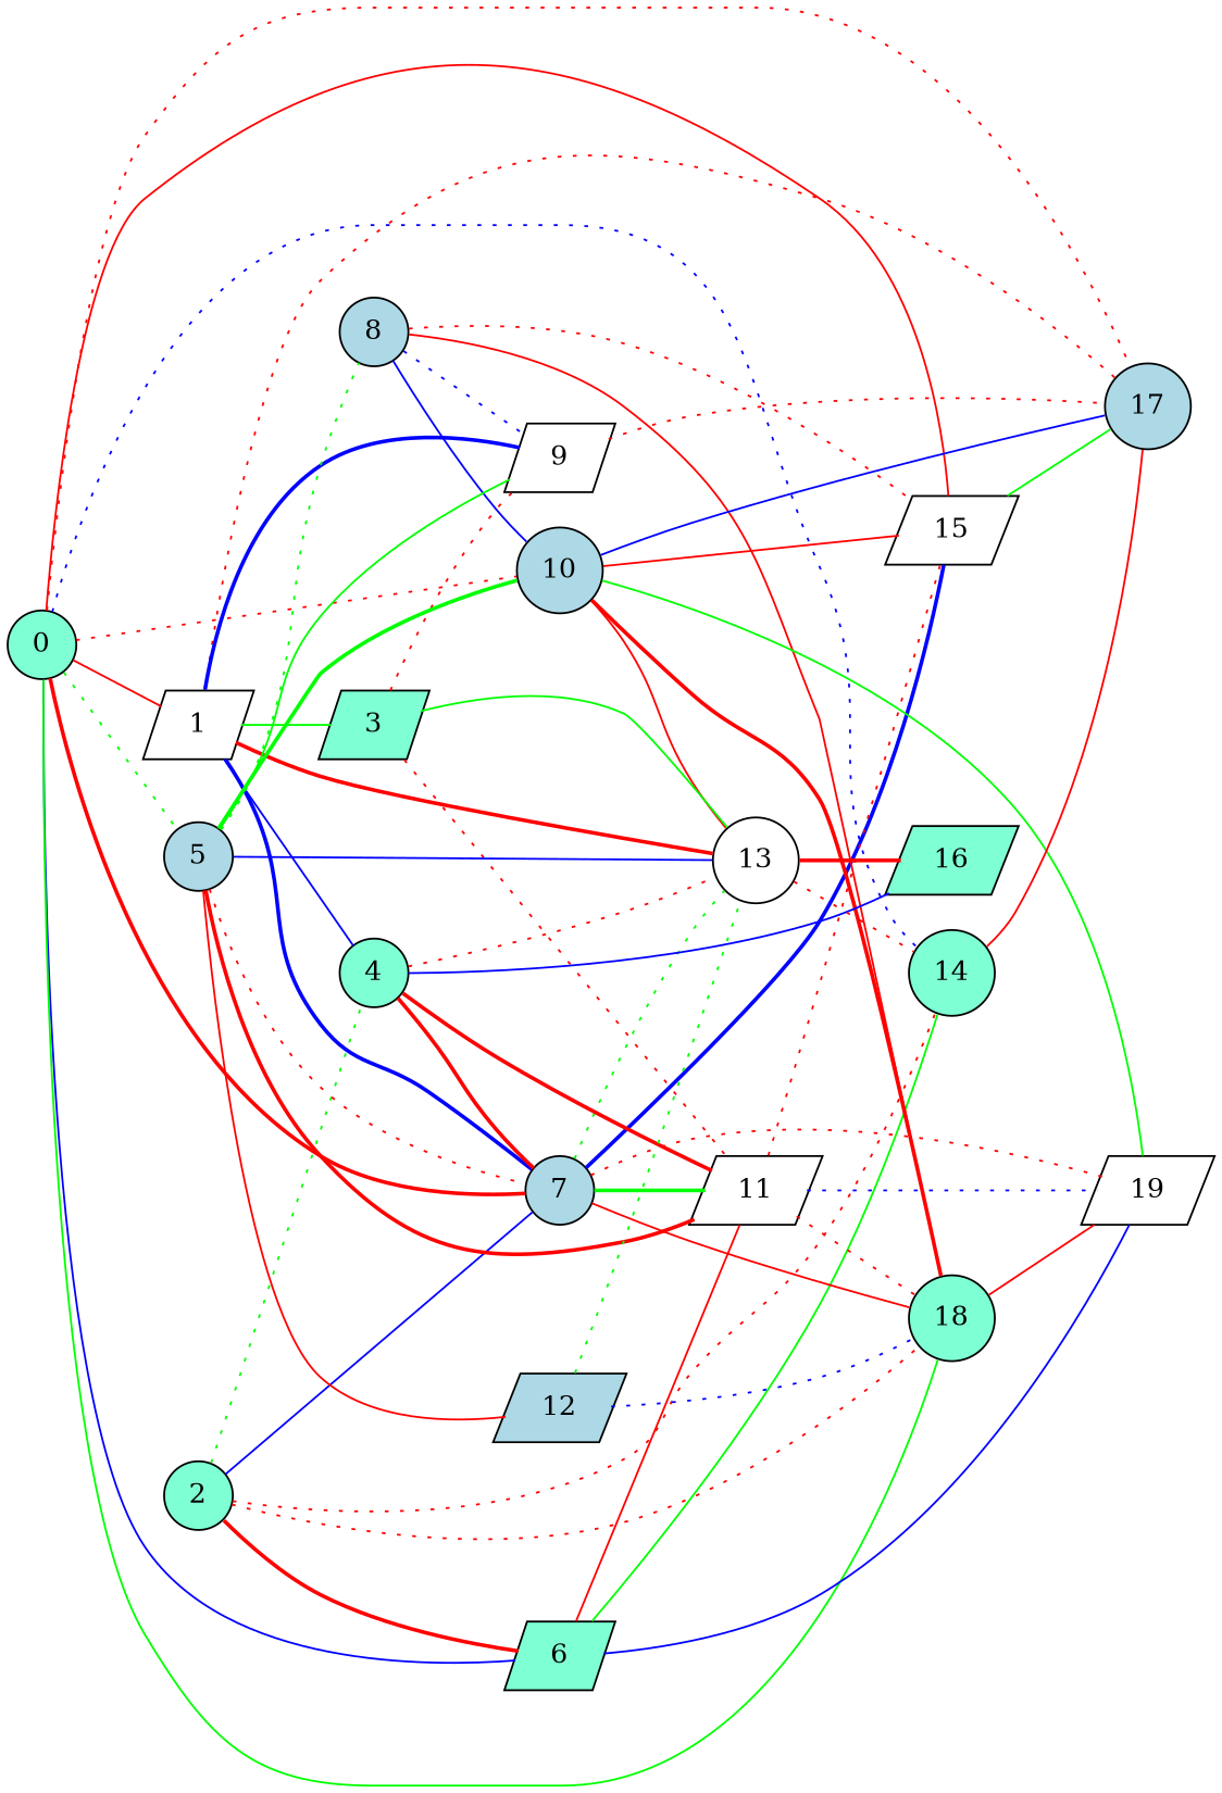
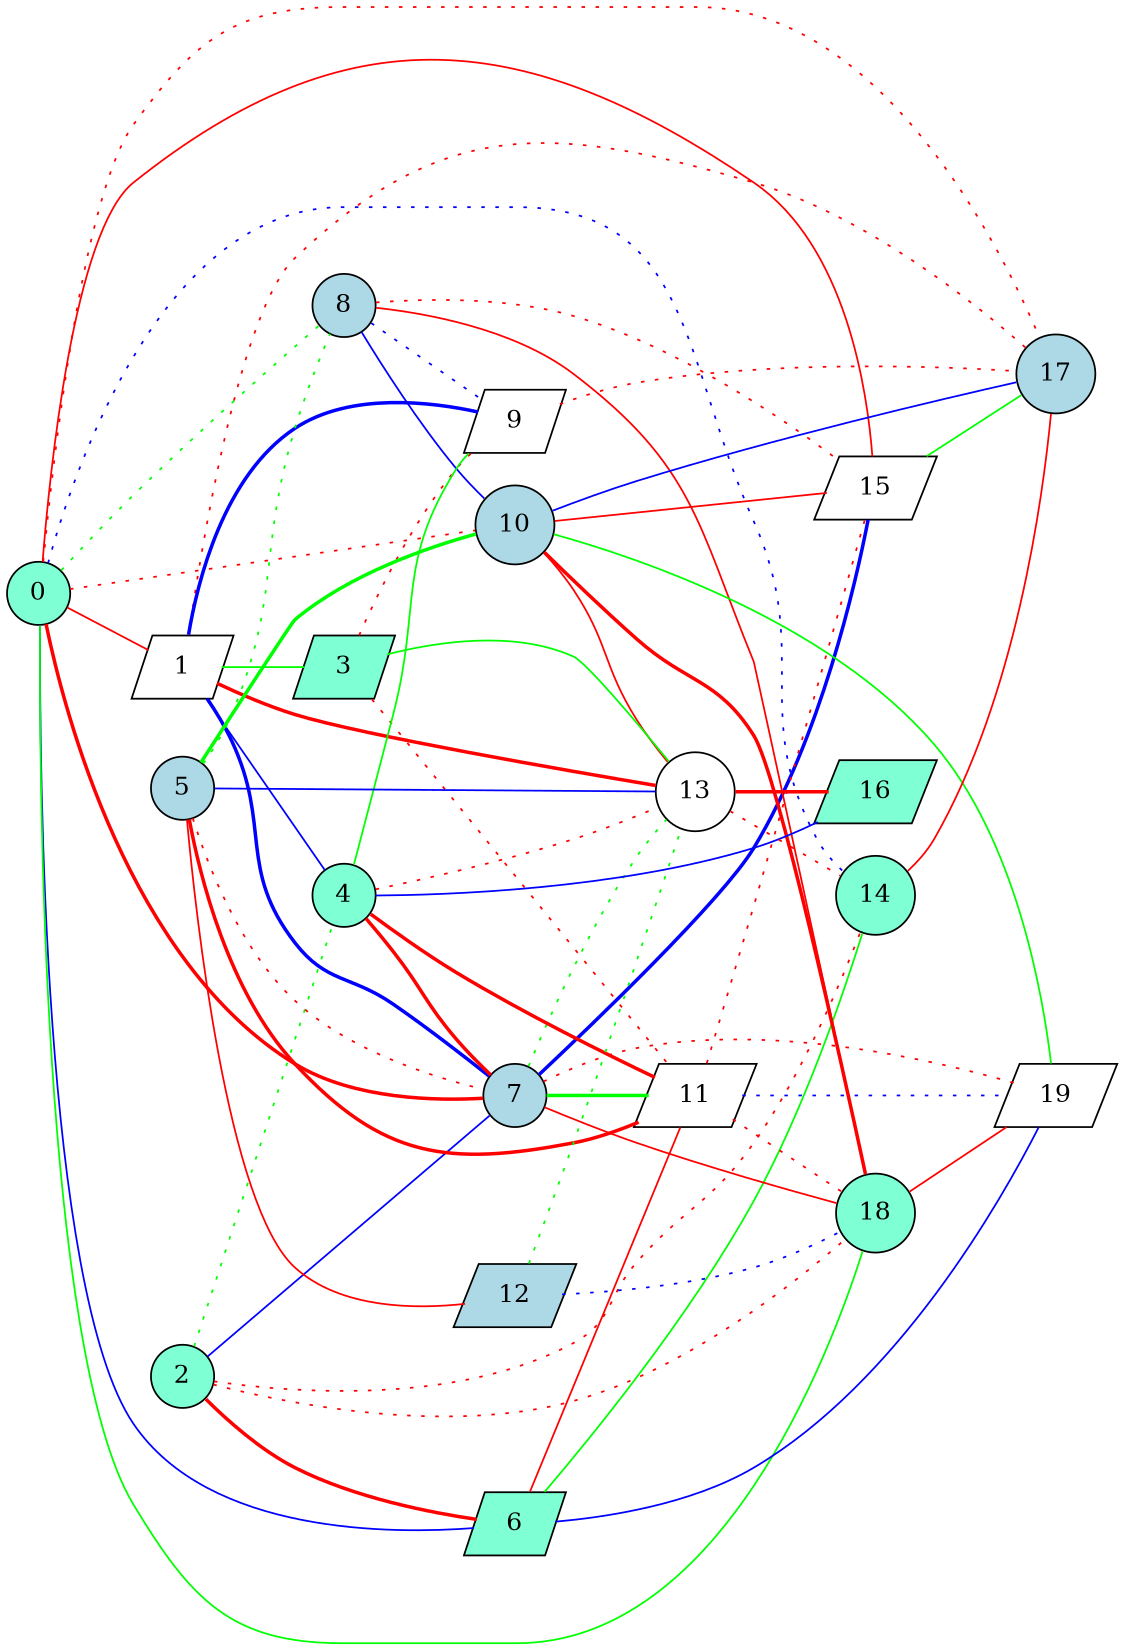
  graph {
    rankdir=LR
    node [fillcolor=aquamarine shape=circle style=filled]
    edge [color=red style=solid]
    1 [fillcolor=white shape=parallelogram]
    0
    6 [shape=parallelogram]
    7 [fillcolor=lightblue]
    8 [fillcolor=lightblue]
    10 [fillcolor=lightblue]
    14
    15 [fillcolor=white shape=parallelogram]
    17 [fillcolor=lightblue]
    18
    3 [shape=parallelogram]
    4
    9 [fillcolor=white shape=parallelogram]
    13 [fillcolor=white]
    11 [fillcolor=white shape=parallelogram]
    19 [fillcolor=white shape=parallelogram]
    16 [shape=parallelogram]
    2
    5 [fillcolor=lightblue]
    12 [fillcolor=lightblue shape=parallelogram]
    1 -- 7 [color=blue style=bold]
    1 -- 17 [style=dotted]
    1 -- 3 [color=green]
    1 -- 4 [color=blue]
    1 -- 9 [color=blue style=bold]
    1 -- 13 [style=bold]
    0 -- 1
    0 -- 6 [color=blue]
    0 -- 7 [style=bold]
-   0 -- 5 [color=green style=dotted]
+   0 -- 8 [color=green style=dotted]
    0 -- 10 [style=dotted]
    0 -- 14 [color=blue style=dotted]
    0 -- 15
    0 -- 17 [style=dotted]
    0 -- 18 [color=green]
    6 -- 14 [color=green]
    6 -- 11
    6 -- 19 [color=blue]
    7 -- 15 [color=blue style=bold]
    7 -- 18
    7 -- 13 [color=green style=dotted]
    7 -- 11 [color=green style=bold]
    7 -- 19 [style=dotted]
    8 -- 10 [color=blue]
    8 -- 15 [style=dotted]
    8 -- 18
    8 -- 9 [color=blue style=dotted]
    10 -- 15
    10 -- 17 [color=blue]
    10 -- 18 [style=bold]
    10 -- 13
    10 -- 19 [color=green]
    14 -- 17
    15 -- 17 [color=green]
    18 -- 19
    3 -- 9 [style=dotted]
    3 -- 13 [color=green]
    3 -- 11 [style=dotted]
    4 -- 7 [style=bold]
    4 -- 13 [style=dotted]
    4 -- 11 [style=bold]
    4 -- 16 [color=blue]
    9 -- 17 [style=dotted]
    13 -- 14 [style=dotted]
    13 -- 16 [style=bold]
    11 -- 15 [style=dotted]
    11 -- 18 [style=dotted]
    11 -- 19 [color=blue style=dotted]
    2 -- 6 [style=bold]
    2 -- 7 [color=blue]
    2 -- 14 [style=dotted]
    2 -- 18 [style=dotted]
    2 -- 4 [color=green style=dotted]
    5 -- 7 [style=dotted]
    5 -- 8 [color=green style=dotted]
    5 -- 10 [color=green style=bold]
-   5 -- 9 [color=green]
+   4 -- 9 [color=green]
    5 -- 13 [color=blue]
    5 -- 11 [style=bold]
    5 -- 12
    12 -- 18 [color=blue style=dotted]
    12 -- 13 [color=green style=dotted]
  }
